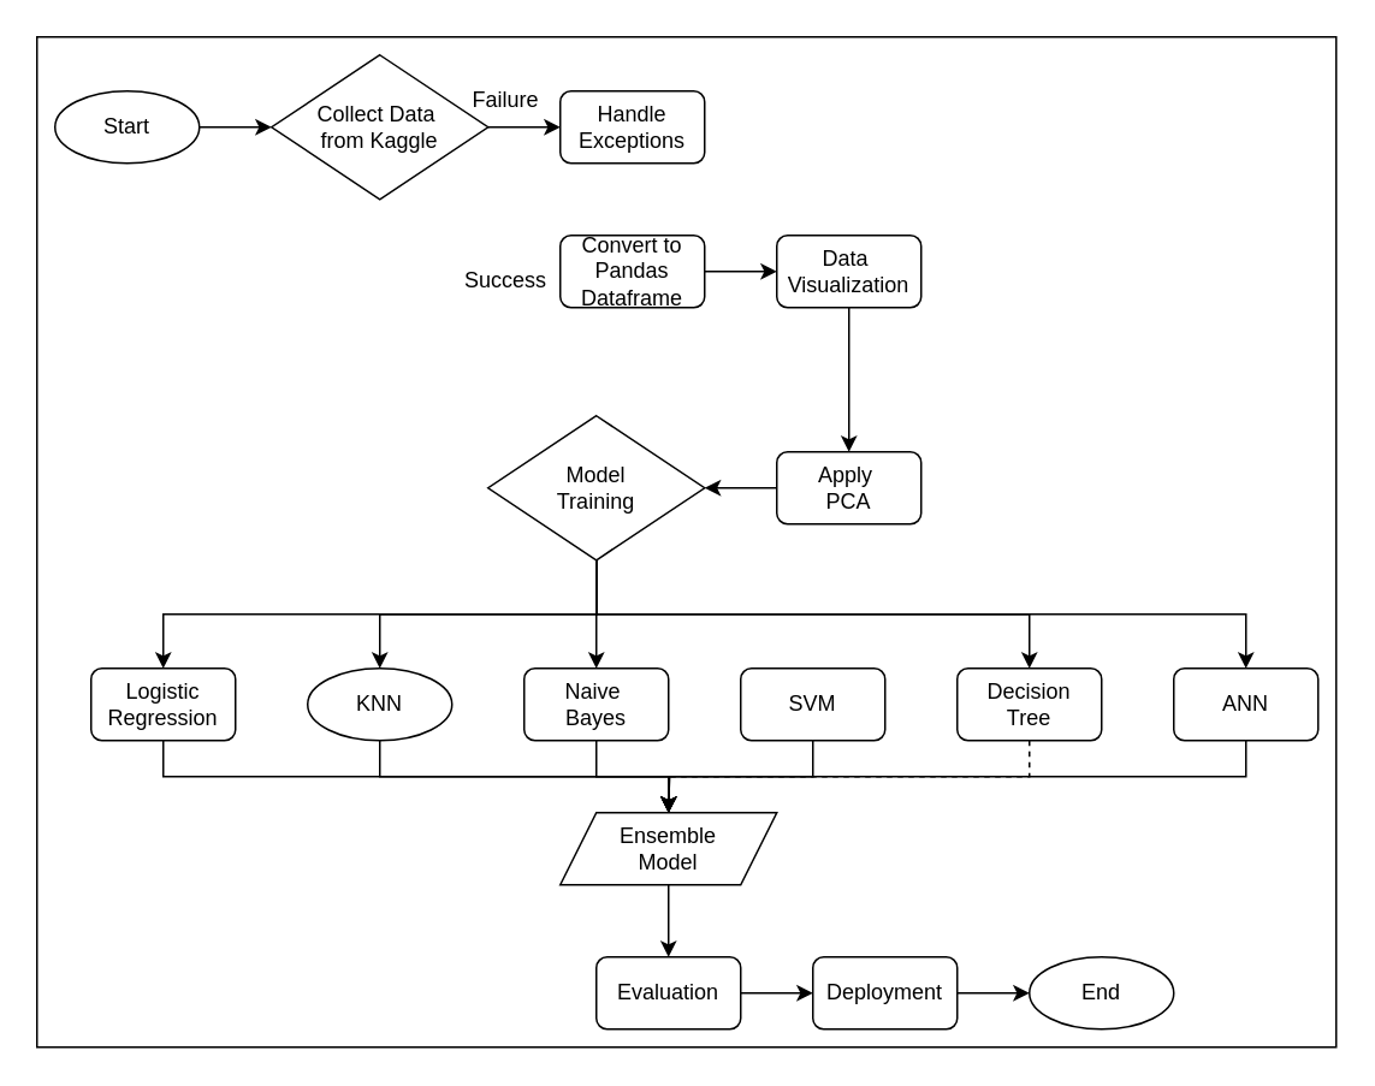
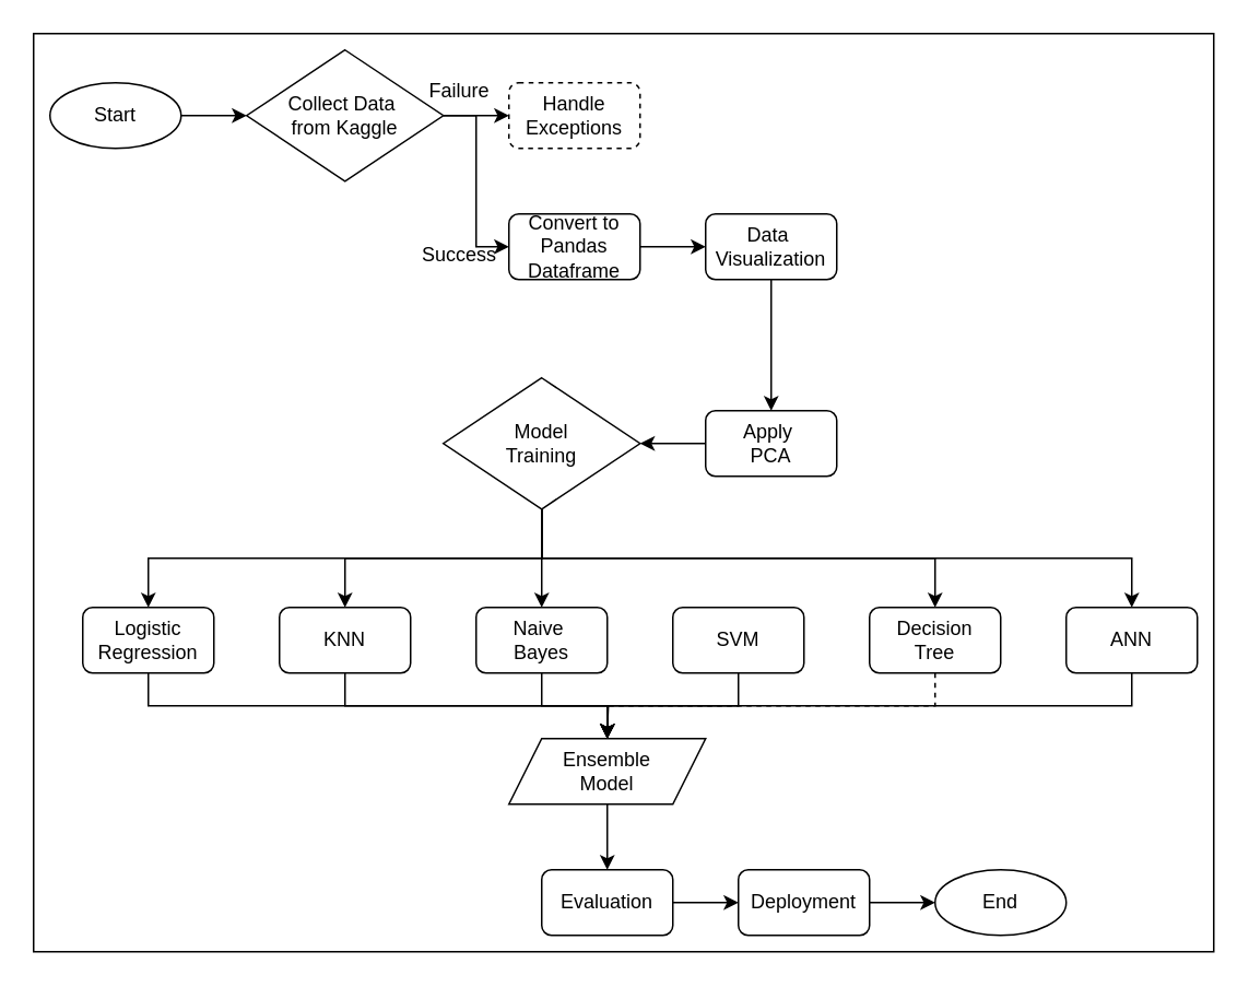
  <mxCell id="0" />
  <mxCell id="1" parent="0" />
  <mxCell id="2" value="" style="rounded=0;whiteSpace=wrap;html=1;" vertex="1" parent="1"><mxGeometry x="20" y="20" width="720" height="560" as="geometry" /></mxCell>
  <mxCell id="3" style="edgeStyle=orthogonalEdgeStyle;rounded=0;orthogonalLoop=1;jettySize=auto;html=1;exitX=1;exitY=0.5;exitDx=0;exitDy=0;entryX=0;entryY=0.5;entryDx=0;entryDy=0;" edge="1" parent="1" source="4" target="10"><mxGeometry relative="1" as="geometry" /></mxCell>
  <mxCell id="4" value="Start" style="ellipse;whiteSpace=wrap;html=1;" vertex="1" parent="1"><mxGeometry x="30" y="50" width="80" height="40" as="geometry" /></mxCell>
  <mxCell id="5" style="edgeStyle=orthogonalEdgeStyle;rounded=0;orthogonalLoop=1;jettySize=auto;html=1;exitX=1;exitY=0.5;exitDx=0;exitDy=0;entryX=0;entryY=0.5;entryDx=0;entryDy=0;" edge="1" parent="1" source="6" target="12"><mxGeometry relative="1" as="geometry" /></mxCell>
  <mxCell id="6" value="Convert to Pandas Dataframe" style="rounded=1;whiteSpace=wrap;html=1;" vertex="1" parent="1"><mxGeometry x="310" y="130" width="80" height="40" as="geometry" /></mxCell>
- <mxCell id="7" value="Handle Exceptions" style="rounded=1;whiteSpace=wrap;html=1;" vertex="1" parent="1"><mxGeometry x="310" y="50" width="80" height="40" as="geometry" /></mxCell>
+ <mxCell id="7" value="Handle Exceptions" style="rounded=1;whiteSpace=wrap;html=1;dashed=1;" vertex="1" parent="1"><mxGeometry x="310" y="50" width="80" height="40" as="geometry" /></mxCell>
  <mxCell id="8" style="edgeStyle=orthogonalEdgeStyle;rounded=0;orthogonalLoop=1;jettySize=auto;html=1;exitX=1;exitY=0.5;exitDx=0;exitDy=0;entryX=0;entryY=0.5;entryDx=0;entryDy=0;" edge="1" parent="1" source="10" target="7"><mxGeometry relative="1" as="geometry" /></mxCell>
+ <mxCell id="9" style="edgeStyle=orthogonalEdgeStyle;rounded=0;orthogonalLoop=1;jettySize=auto;html=1;exitX=1;exitY=0.5;exitDx=0;exitDy=0;entryX=0;entryY=0.5;entryDx=0;entryDy=0;" edge="1" parent="1" source="10" target="6"><mxGeometry relative="1" as="geometry" /></mxCell>
  <mxCell id="10" value="Collect Data&amp;nbsp;&lt;div&gt;from Kaggle&lt;/div&gt;" style="rhombus;whiteSpace=wrap;html=1;" vertex="1" parent="1"><mxGeometry x="150" y="30" width="120" height="80" as="geometry" /></mxCell>
  <mxCell id="11" style="edgeStyle=orthogonalEdgeStyle;rounded=0;orthogonalLoop=1;jettySize=auto;html=1;exitX=0.5;exitY=1;exitDx=0;exitDy=0;entryX=0.5;entryY=0;entryDx=0;entryDy=0;" edge="1" parent="1" source="12" target="14"><mxGeometry relative="1" as="geometry" /></mxCell>
  <mxCell id="12" value="Data&amp;nbsp;&lt;div&gt;Visualization&lt;/div&gt;" style="rounded=1;whiteSpace=wrap;html=1;" vertex="1" parent="1"><mxGeometry x="430" y="130" width="80" height="40" as="geometry" /></mxCell>
  <mxCell id="13" style="edgeStyle=orthogonalEdgeStyle;rounded=0;orthogonalLoop=1;jettySize=auto;html=1;exitX=0;exitY=0.5;exitDx=0;exitDy=0;entryX=1;entryY=0.5;entryDx=0;entryDy=0;" edge="1" parent="1" source="14" target="20"><mxGeometry relative="1" as="geometry" /></mxCell>
  <mxCell id="14" value="Apply&amp;nbsp;&lt;div&gt;PCA&lt;/div&gt;" style="rounded=1;whiteSpace=wrap;html=1;" vertex="1" parent="1"><mxGeometry x="430" y="250" width="80" height="40" as="geometry" /></mxCell>
  <mxCell id="15" style="edgeStyle=orthogonalEdgeStyle;rounded=0;orthogonalLoop=1;jettySize=auto;html=1;exitX=0.5;exitY=1;exitDx=0;exitDy=0;entryX=0.5;entryY=0;entryDx=0;entryDy=0;" edge="1" parent="1" source="20" target="22"><mxGeometry relative="1" as="geometry" /></mxCell>
  <mxCell id="16" style="edgeStyle=orthogonalEdgeStyle;rounded=0;orthogonalLoop=1;jettySize=auto;html=1;exitX=0.5;exitY=1;exitDx=0;exitDy=0;entryX=0.5;entryY=0;entryDx=0;entryDy=0;" edge="1" parent="1" source="20" target="30"><mxGeometry relative="1" as="geometry" /></mxCell>
  <mxCell id="17" style="edgeStyle=orthogonalEdgeStyle;rounded=0;orthogonalLoop=1;jettySize=auto;html=1;exitX=0.5;exitY=1;exitDx=0;exitDy=0;entryX=0.5;entryY=0;entryDx=0;entryDy=0;" edge="1" parent="1" source="20" target="28"><mxGeometry relative="1" as="geometry" /></mxCell>
  <mxCell id="18" style="edgeStyle=orthogonalEdgeStyle;rounded=0;orthogonalLoop=1;jettySize=auto;html=1;exitX=0.5;exitY=1;exitDx=0;exitDy=0;entryX=0.5;entryY=0;entryDx=0;entryDy=0;" edge="1" parent="1" source="20" target="32"><mxGeometry relative="1" as="geometry" /></mxCell>
  <mxCell id="19" style="edgeStyle=orthogonalEdgeStyle;rounded=0;orthogonalLoop=1;jettySize=auto;html=1;exitX=0.5;exitY=1;exitDx=0;exitDy=0;entryX=0.5;entryY=0;entryDx=0;entryDy=0;" edge="1" parent="1" source="20" target="24"><mxGeometry relative="1" as="geometry" /></mxCell>
  <mxCell id="20" value="Model&lt;div&gt;Training&lt;/div&gt;" style="rhombus;whiteSpace=wrap;html=1;" vertex="1" parent="1"><mxGeometry x="270" y="230" width="120" height="80" as="geometry" /></mxCell>
  <mxCell id="21" style="edgeStyle=orthogonalEdgeStyle;rounded=0;orthogonalLoop=1;jettySize=auto;html=1;exitX=0.5;exitY=1;exitDx=0;exitDy=0;entryX=0.5;entryY=0;entryDx=0;entryDy=0;" edge="1" parent="1" source="22" target="34"><mxGeometry relative="1" as="geometry" /></mxCell>
  <mxCell id="22" value="Logistic Regression" style="rounded=1;whiteSpace=wrap;html=1;" vertex="1" parent="1"><mxGeometry x="50" y="370" width="80" height="40" as="geometry" /></mxCell>
  <mxCell id="23" style="edgeStyle=orthogonalEdgeStyle;rounded=0;orthogonalLoop=1;jettySize=auto;html=1;exitX=0.5;exitY=1;exitDx=0;exitDy=0;" edge="1" parent="1" source="24"><mxGeometry relative="1" as="geometry"><mxPoint x="370" y="450" as="targetPoint" /></mxGeometry></mxCell>
  <mxCell id="24" value="ANN&lt;span style=&quot;color: rgba(0, 0, 0, 0); font-family: monospace; font-size: 0px; text-align: start; text-wrap: nowrap;&quot;&gt;%3CmxGraphModel%3E%3Croot%3E%3CmxCell%20id%3D%220%22%2F%3E%3CmxCell%20id%3D%221%22%20parent%3D%220%22%2F%3E%3CmxCell%20id%3D%222%22%20value%3D%22Convert%20to%20Pandas%20Dataframe%22%20style%3D%22rounded%3D1%3BwhiteSpace%3Dwrap%3Bhtml%3D1%3B%22%20vertex%3D%221%22%20parent%3D%221%22%3E%3CmxGeometry%20x%3D%22440%22%20y%3D%22120%22%20width%3D%2280%22%20height%3D%2240%22%20as%3D%22geometry%22%2F%3E%3C%2FmxCell%3E%3C%2Froot%3E%3C%2FmxGraphModel%3E&lt;/span&gt;" style="rounded=1;whiteSpace=wrap;html=1;" vertex="1" parent="1"><mxGeometry x="650" y="370" width="80" height="40" as="geometry" /></mxCell>
  <mxCell id="25" style="edgeStyle=orthogonalEdgeStyle;rounded=0;orthogonalLoop=1;jettySize=auto;html=1;exitX=0.5;exitY=1;exitDx=0;exitDy=0;" edge="1" parent="1" source="26"><mxGeometry relative="1" as="geometry"><mxPoint x="370" y="450" as="targetPoint" /></mxGeometry></mxCell>
  <mxCell id="26" value="SVM" style="rounded=1;whiteSpace=wrap;html=1;" vertex="1" parent="1"><mxGeometry x="410" y="370" width="80" height="40" as="geometry" /></mxCell>
  <mxCell id="27" style="edgeStyle=orthogonalEdgeStyle;rounded=0;orthogonalLoop=1;jettySize=auto;html=1;exitX=0.5;exitY=1;exitDx=0;exitDy=0;entryX=0.5;entryY=0;entryDx=0;entryDy=0;endArrow=open;" edge="1" parent="1" source="28" target="34"><mxGeometry relative="1" as="geometry" /></mxCell>
  <mxCell id="28" value="Naive&amp;nbsp;&lt;div&gt;Bayes&lt;/div&gt;" style="rounded=1;whiteSpace=wrap;html=1;" vertex="1" parent="1"><mxGeometry x="290" y="370" width="80" height="40" as="geometry" /></mxCell>
  <mxCell id="29" style="edgeStyle=orthogonalEdgeStyle;rounded=0;orthogonalLoop=1;jettySize=auto;html=1;exitX=0.5;exitY=1;exitDx=0;exitDy=0;entryX=0.5;entryY=0;entryDx=0;entryDy=0;" edge="1" parent="1" source="30" target="34"><mxGeometry relative="1" as="geometry" /></mxCell>
- <mxCell id="30" value="KNN" style="ellipse;whiteSpace=wrap;html=1;" vertex="1" parent="1"><mxGeometry x="170" y="370" width="80" height="40" as="geometry" /></mxCell>
+ <mxCell id="30" value="KNN" style="rounded=1;whiteSpace=wrap;html=1;" vertex="1" parent="1"><mxGeometry x="170" y="370" width="80" height="40" as="geometry" /></mxCell>
  <mxCell id="31" style="edgeStyle=orthogonalEdgeStyle;rounded=0;orthogonalLoop=1;jettySize=auto;html=1;exitX=0.5;exitY=1;exitDx=0;exitDy=0;entryX=0.5;entryY=0;entryDx=0;entryDy=0;dashed=1;" edge="1" parent="1" source="32" target="34"><mxGeometry relative="1" as="geometry" /></mxCell>
  <mxCell id="32" value="Decision&lt;div&gt;Tree&lt;/div&gt;" style="rounded=1;whiteSpace=wrap;html=1;" vertex="1" parent="1"><mxGeometry x="530" y="370" width="80" height="40" as="geometry" /></mxCell>
  <mxCell id="33" style="edgeStyle=orthogonalEdgeStyle;rounded=0;orthogonalLoop=1;jettySize=auto;html=1;exitX=0.5;exitY=1;exitDx=0;exitDy=0;entryX=0.5;entryY=0;entryDx=0;entryDy=0;" edge="1" parent="1" source="34" target="36"><mxGeometry relative="1" as="geometry" /></mxCell>
  <mxCell id="34" value="Ensemble&lt;div&gt;Model&lt;/div&gt;" style="shape=parallelogram;perimeter=parallelogramPerimeter;whiteSpace=wrap;html=1;fixedSize=1;" vertex="1" parent="1"><mxGeometry x="310" y="450" width="120" height="40" as="geometry" /></mxCell>
  <mxCell id="35" style="edgeStyle=orthogonalEdgeStyle;rounded=0;orthogonalLoop=1;jettySize=auto;html=1;exitX=1;exitY=0.5;exitDx=0;exitDy=0;entryX=0;entryY=0.5;entryDx=0;entryDy=0;" edge="1" parent="1" source="36" target="38"><mxGeometry relative="1" as="geometry" /></mxCell>
  <mxCell id="36" value="Evaluation&lt;span style=&quot;color: rgba(0, 0, 0, 0); font-family: monospace; font-size: 0px; text-align: start; text-wrap: nowrap;&quot;&gt;%3CmxGraphModel%3E%3Croot%3E%3CmxCell%20id%3D%220%22%2F%3E%3CmxCell%20id%3D%221%22%20parent%3D%220%22%2F%3E%3CmxCell%20id%3D%222%22%20value%3D%22SVM%22%20style%3D%22rounded%3D1%3BwhiteSpace%3Dwrap%3Bhtml%3D1%3B%22%20vertex%3D%221%22%20parent%3D%221%22%3E%3CmxGeometry%20x%3D%22400%22%20y%3D%22360%22%20width%3D%2280%22%20height%3D%2240%22%20as%3D%22geometry%22%2F%3E%3C%2FmxCell%3E%3C%2Froot%3E%3C%2FmxGraphModel%3E&lt;/span&gt;" style="rounded=1;whiteSpace=wrap;html=1;" vertex="1" parent="1"><mxGeometry x="330" y="530" width="80" height="40" as="geometry" /></mxCell>
  <mxCell id="37" style="edgeStyle=orthogonalEdgeStyle;rounded=0;orthogonalLoop=1;jettySize=auto;html=1;exitX=1;exitY=0.5;exitDx=0;exitDy=0;entryX=0;entryY=0.5;entryDx=0;entryDy=0;" edge="1" parent="1" source="38" target="39"><mxGeometry relative="1" as="geometry" /></mxCell>
  <mxCell id="38" value="Deployment" style="rounded=1;whiteSpace=wrap;html=1;" vertex="1" parent="1"><mxGeometry x="450" y="530" width="80" height="40" as="geometry" /></mxCell>
  <mxCell id="39" value="End" style="ellipse;whiteSpace=wrap;html=1;" vertex="1" parent="1"><mxGeometry x="570" y="530" width="80" height="40" as="geometry" /></mxCell>
  <mxCell id="40" value="Failure" style="text;html=1;align=center;verticalAlign=middle;whiteSpace=wrap;rounded=0;" vertex="1" parent="1"><mxGeometry x="250" y="40" width="60" height="30" as="geometry" /></mxCell>
  <mxCell id="41" value="Success" style="text;html=1;align=center;verticalAlign=middle;whiteSpace=wrap;rounded=0;" vertex="1" parent="1"><mxGeometry x="250" y="140" width="60" height="30" as="geometry" /></mxCell>
